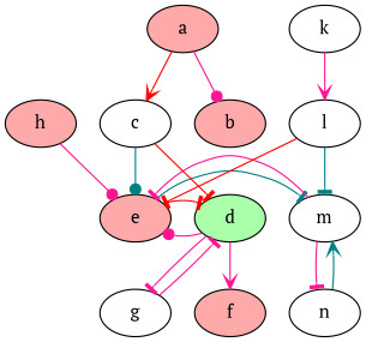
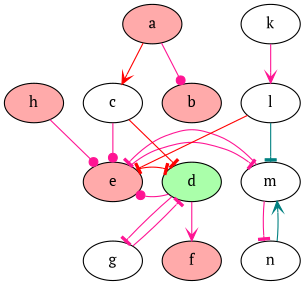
  strict digraph {
    fontname="PT Serif"
    node [fontname="PT Serif"]
    edge [arrowhead=tee color=deeppink fontname="PT Serif"]
    d [fillcolor="#AAFFAA" style=filled]
    e [fillcolor="#FFAAAA" style=filled]
    m
    f [fillcolor="#FFAAAA" style=filled]
    g
    n
    a [fillcolor="#FFAAAA" style=filled]
    b [fillcolor="#FFAAAA" style=filled]
    c
    h [fillcolor="#FFAAAA" style=filled]
    k
    l
    subgraph sub_1 {
      rank=same
      d
      e
      m
    }
    d -> e [arrowhead=dot]
    d -> f [arrowhead=vee]
    d -> g
    e -> d [color=red]
-   e -> m [color=teal]
+   e -> m
    m -> e
    m -> n
    g -> d
    n -> m [arrowhead=vee color=teal]
    a -> b [arrowhead=dot]
    a -> c [arrowhead=vee color=red]
    c -> d [color=red]
-   c -> e [arrowhead=dot color=teal]
+   c -> e [arrowhead=dot]
    h -> e [arrowhead=dot]
    k -> l [arrowhead=vee]
    l -> e [color=red]
    l -> m [color=teal]
  }
